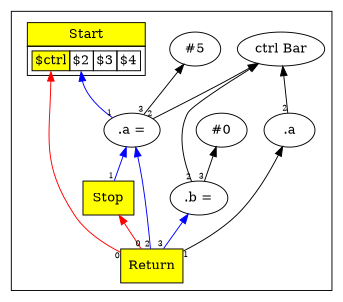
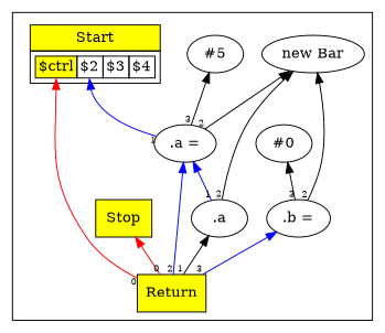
  digraph {
    compound=true
    concentrate=true
    fontname="DejaVu Serif"
    rankdir=BT
    node [fontname="DejaVu Serif"]
    edge [fontname="DejaVu Serif" fontsize=8 taillabel=2]
    n1 [label=< 			<TABLE BORDER="0" CELLBORDER="1" CELLSPACING="0" CELLPADDING="4"> 			<TR><TD BGCOLOR="yellow">Start</TD></TR> 			<TR><TD> 				<TABLE BORDER="0" CELLBORDER="1" CELLSPACING="0"> 				<TR><TD PORT="p0" BGCOLOR="yellow">$ctrl</TD><TD PORT="p2">$2</TD><TD PORT="p3">$3</TD><TD PORT="p4">$4</TD></TR> 				</TABLE> 			</TD></TR> 			</TABLE>> shape=plaintext]
    n2 [fillcolor=yellow label=Stop shape=box style=filled]
-   n3 [label="ctrl Bar"]
+   n3 [label="new Bar"]
    n4 [label="#0"]
    n5 [label=".b ="]
    n6 [label="#5"]
    n7 [label=".a ="]
    n8 [label=".a"]
    n9 [fillcolor=yellow label=Return shape=box style=filled]
    subgraph cluster_1 {
      n1
      n2
      n3
      n4
      n5
      n6
      n7
      n8
      n9
    }
    n5 -> n3
    n5 -> n4 [taillabel=3]
    n7 -> n1 [color=blue headport=p2 taillabel=1]
    n7 -> n3
    n7 -> n6 [taillabel=3]
    n8 -> n3
-   n2 -> n7 [color=blue taillabel=1]
+   n8 -> n7 [color=blue taillabel=1]
    n9 -> n1 [color=red headport=p0 taillabel=0]
    n9 -> n1 [color=blue headport=p4 taillabel=4]
    n9 -> n2 [color=red taillabel=0]
    n9 -> n5 [color=blue taillabel=3]
    n9 -> n7 [color=blue]
    n9 -> n8 [taillabel=1]
  }
